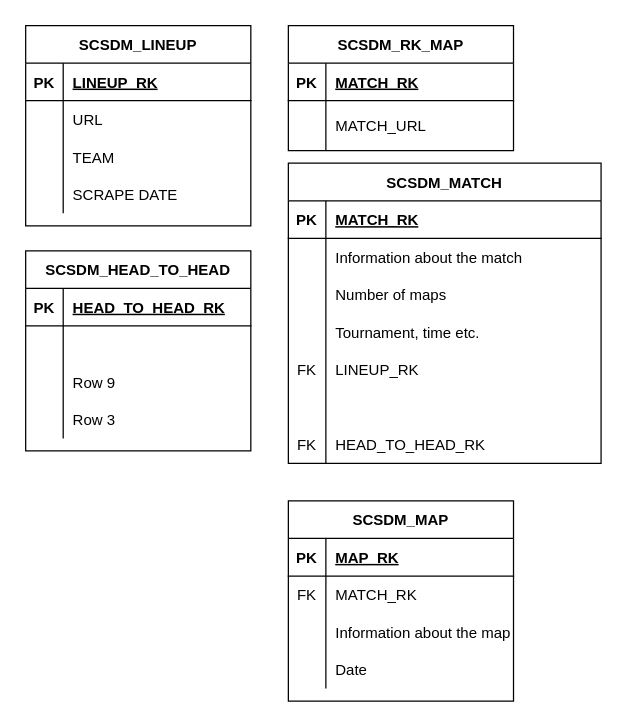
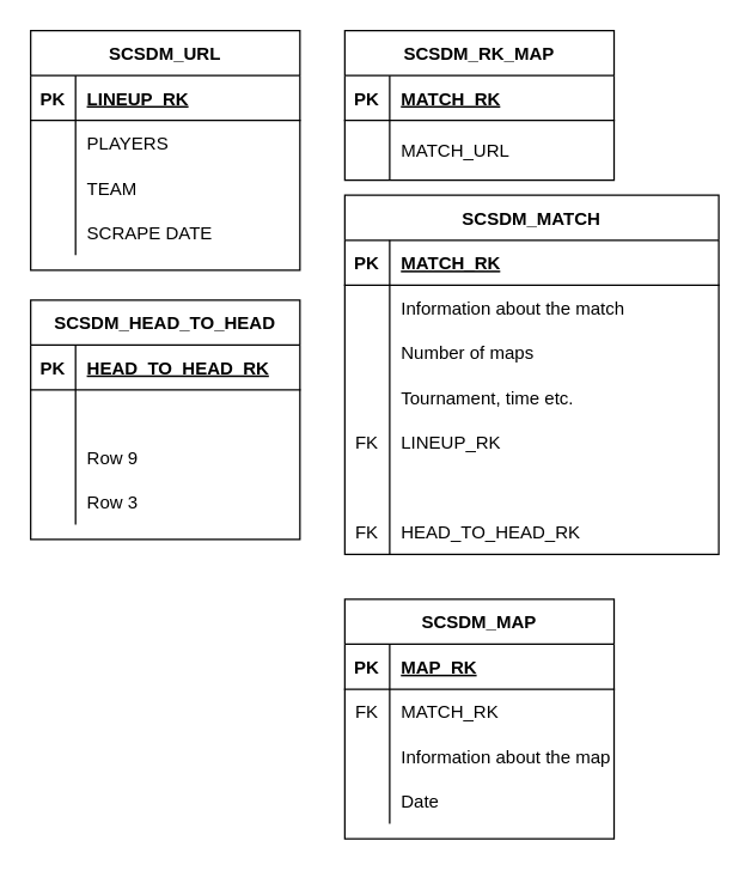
  <mxCell id="0" />
  <mxCell id="1" parent="0" />
  <mxCell id="2" value="SCSDM_RK_MAP" style="shape=table;startSize=30;container=1;collapsible=1;childLayout=tableLayout;fixedRows=1;rowLines=0;fontStyle=1;align=center;resizeLast=1;" vertex="1" parent="1"><mxGeometry x="230" y="20" width="180" height="100" as="geometry" /></mxCell>
  <mxCell id="3" value="" style="shape=partialRectangle;collapsible=0;dropTarget=0;pointerEvents=0;fillColor=none;top=0;left=0;bottom=1;right=0;points=[[0,0.5],[1,0.5]];portConstraint=eastwest;" vertex="1" parent="2"><mxGeometry y="30" width="180" height="30" as="geometry" /></mxCell>
  <mxCell id="4" value="PK" style="shape=partialRectangle;connectable=0;fillColor=none;top=0;left=0;bottom=0;right=0;fontStyle=1;overflow=hidden;" vertex="1" parent="3"><mxGeometry width="30" height="30" as="geometry" /></mxCell>
  <mxCell id="5" value="MATCH_RK" style="shape=partialRectangle;connectable=0;fillColor=none;top=0;left=0;bottom=0;right=0;align=left;spacingLeft=6;fontStyle=5;overflow=hidden;" vertex="1" parent="3"><mxGeometry x="30" width="150" height="30" as="geometry" /></mxCell>
  <mxCell id="6" value="" style="shape=partialRectangle;collapsible=0;dropTarget=0;pointerEvents=0;fillColor=none;top=0;left=0;bottom=0;right=0;points=[[0,0.5],[1,0.5]];portConstraint=eastwest;" vertex="1" parent="2"><mxGeometry y="60" width="180" height="40" as="geometry" /></mxCell>
  <mxCell id="7" value="" style="shape=partialRectangle;connectable=0;fillColor=none;top=0;left=0;bottom=0;right=0;editable=1;overflow=hidden;" vertex="1" parent="6"><mxGeometry width="30" height="40" as="geometry" /></mxCell>
  <mxCell id="8" value="MATCH_URL" style="shape=partialRectangle;connectable=0;fillColor=none;top=0;left=0;bottom=0;right=0;align=left;spacingLeft=6;overflow=hidden;" vertex="1" parent="6"><mxGeometry x="30" width="150" height="40" as="geometry" /></mxCell>
  <mxCell id="9" value="SCSDM_MATCH" style="shape=table;startSize=30;container=1;collapsible=1;childLayout=tableLayout;fixedRows=1;rowLines=0;fontStyle=1;align=center;resizeLast=1;" vertex="1" parent="1"><mxGeometry x="230" y="130" width="250" height="240" as="geometry" /></mxCell>
  <mxCell id="10" value="" style="shape=partialRectangle;collapsible=0;dropTarget=0;pointerEvents=0;fillColor=none;top=0;left=0;bottom=1;right=0;points=[[0,0.5],[1,0.5]];portConstraint=eastwest;" vertex="1" parent="9"><mxGeometry y="30" width="250" height="30" as="geometry" /></mxCell>
  <mxCell id="11" value="PK" style="shape=partialRectangle;connectable=0;fillColor=none;top=0;left=0;bottom=0;right=0;fontStyle=1;overflow=hidden;" vertex="1" parent="10"><mxGeometry width="30" height="30" as="geometry" /></mxCell>
  <mxCell id="12" value="MATCH_RK" style="shape=partialRectangle;connectable=0;fillColor=none;top=0;left=0;bottom=0;right=0;align=left;spacingLeft=6;fontStyle=5;overflow=hidden;" vertex="1" parent="10"><mxGeometry x="30" width="220" height="30" as="geometry" /></mxCell>
  <mxCell id="13" value="" style="shape=partialRectangle;collapsible=0;dropTarget=0;pointerEvents=0;fillColor=none;top=0;left=0;bottom=0;right=0;points=[[0,0.5],[1,0.5]];portConstraint=eastwest;" vertex="1" parent="9"><mxGeometry y="60" width="250" height="30" as="geometry" /></mxCell>
  <mxCell id="14" value="" style="shape=partialRectangle;connectable=0;fillColor=none;top=0;left=0;bottom=0;right=0;editable=1;overflow=hidden;" vertex="1" parent="13"><mxGeometry width="30" height="30" as="geometry" /></mxCell>
  <mxCell id="15" value="Information about the match" style="shape=partialRectangle;connectable=0;fillColor=none;top=0;left=0;bottom=0;right=0;align=left;spacingLeft=6;overflow=hidden;" vertex="1" parent="13"><mxGeometry x="30" width="220" height="30" as="geometry" /></mxCell>
  <mxCell id="16" value="" style="shape=partialRectangle;collapsible=0;dropTarget=0;pointerEvents=0;fillColor=none;top=0;left=0;bottom=0;right=0;points=[[0,0.5],[1,0.5]];portConstraint=eastwest;" vertex="1" parent="9"><mxGeometry y="90" width="250" height="30" as="geometry" /></mxCell>
  <mxCell id="17" value="" style="shape=partialRectangle;connectable=0;fillColor=none;top=0;left=0;bottom=0;right=0;editable=1;overflow=hidden;" vertex="1" parent="16"><mxGeometry width="30" height="30" as="geometry" /></mxCell>
  <mxCell id="18" value="Number of maps" style="shape=partialRectangle;connectable=0;fillColor=none;top=0;left=0;bottom=0;right=0;align=left;spacingLeft=6;overflow=hidden;" vertex="1" parent="16"><mxGeometry x="30" width="220" height="30" as="geometry" /></mxCell>
  <mxCell id="19" value="" style="shape=partialRectangle;collapsible=0;dropTarget=0;pointerEvents=0;fillColor=none;top=0;left=0;bottom=0;right=0;points=[[0,0.5],[1,0.5]];portConstraint=eastwest;" vertex="1" parent="9"><mxGeometry y="120" width="250" height="30" as="geometry" /></mxCell>
  <mxCell id="20" value="" style="shape=partialRectangle;connectable=0;fillColor=none;top=0;left=0;bottom=0;right=0;editable=1;overflow=hidden;" vertex="1" parent="19"><mxGeometry width="30" height="30" as="geometry" /></mxCell>
  <mxCell id="21" value="Tournament, time etc." style="shape=partialRectangle;connectable=0;fillColor=none;top=0;left=0;bottom=0;right=0;align=left;spacingLeft=6;overflow=hidden;" vertex="1" parent="19"><mxGeometry x="30" width="220" height="30" as="geometry" /></mxCell>
  <mxCell id="22" value="" style="shape=partialRectangle;collapsible=0;dropTarget=0;pointerEvents=0;fillColor=none;top=0;left=0;bottom=0;right=0;points=[[0,0.5],[1,0.5]];portConstraint=eastwest;" vertex="1" parent="9"><mxGeometry y="150" width="250" height="30" as="geometry" /></mxCell>
  <mxCell id="23" value="FK" style="shape=partialRectangle;connectable=0;fillColor=none;top=0;left=0;bottom=0;right=0;editable=1;overflow=hidden;" vertex="1" parent="22"><mxGeometry width="30" height="30" as="geometry" /></mxCell>
  <mxCell id="24" value="LINEUP_RK" style="shape=partialRectangle;connectable=0;fillColor=none;top=0;left=0;bottom=0;right=0;align=left;spacingLeft=6;overflow=hidden;" vertex="1" parent="22"><mxGeometry x="30" width="220" height="30" as="geometry" /></mxCell>
  <mxCell id="25" value="" style="shape=partialRectangle;collapsible=0;dropTarget=0;pointerEvents=0;fillColor=none;top=0;left=0;bottom=0;right=0;points=[[0,0.5],[1,0.5]];portConstraint=eastwest;" vertex="1" parent="9"><mxGeometry y="180" width="250" height="30" as="geometry" /></mxCell>
  <mxCell id="26" value="" style="shape=partialRectangle;connectable=0;fillColor=none;top=0;left=0;bottom=0;right=0;editable=1;overflow=hidden;" vertex="1" parent="25"><mxGeometry width="30" height="30" as="geometry" /></mxCell>
  <mxCell id="27" value="" style="shape=partialRectangle;collapsible=0;dropTarget=0;pointerEvents=0;fillColor=none;top=0;left=0;bottom=0;right=0;points=[[0,0.5],[1,0.5]];portConstraint=eastwest;" vertex="1" parent="9"><mxGeometry y="210" width="250" height="30" as="geometry" /></mxCell>
  <mxCell id="28" value="FK" style="shape=partialRectangle;connectable=0;fillColor=none;top=0;left=0;bottom=0;right=0;editable=1;overflow=hidden;" vertex="1" parent="27"><mxGeometry width="30" height="30" as="geometry" /></mxCell>
  <mxCell id="29" value="HEAD_TO_HEAD_RK" style="shape=partialRectangle;connectable=0;fillColor=none;top=0;left=0;bottom=0;right=0;align=left;spacingLeft=6;overflow=hidden;" vertex="1" parent="27"><mxGeometry x="30" width="220" height="30" as="geometry" /></mxCell>
- <mxCell id="30" value="SCSDM_LINEUP" style="shape=table;startSize=30;container=1;collapsible=1;childLayout=tableLayout;fixedRows=1;rowLines=0;fontStyle=1;align=center;resizeLast=1;" vertex="1" parent="1"><mxGeometry x="20" y="20" width="180" height="160" as="geometry" /></mxCell>
+ <mxCell id="30" value="SCSDM_URL" style="shape=table;startSize=30;container=1;collapsible=1;childLayout=tableLayout;fixedRows=1;rowLines=0;fontStyle=1;align=center;resizeLast=1;" vertex="1" parent="1"><mxGeometry x="20" y="20" width="180" height="160" as="geometry" /></mxCell>
  <mxCell id="31" value="" style="shape=partialRectangle;collapsible=0;dropTarget=0;pointerEvents=0;fillColor=none;top=0;left=0;bottom=1;right=0;points=[[0,0.5],[1,0.5]];portConstraint=eastwest;" vertex="1" parent="30"><mxGeometry y="30" width="180" height="30" as="geometry" /></mxCell>
  <mxCell id="32" value="PK" style="shape=partialRectangle;connectable=0;fillColor=none;top=0;left=0;bottom=0;right=0;fontStyle=1;overflow=hidden;" vertex="1" parent="31"><mxGeometry width="30" height="30" as="geometry" /></mxCell>
  <mxCell id="33" value="LINEUP_RK" style="shape=partialRectangle;connectable=0;fillColor=none;top=0;left=0;bottom=0;right=0;align=left;spacingLeft=6;fontStyle=5;overflow=hidden;" vertex="1" parent="31"><mxGeometry x="30" width="150" height="30" as="geometry" /></mxCell>
  <mxCell id="34" value="" style="shape=partialRectangle;collapsible=0;dropTarget=0;pointerEvents=0;fillColor=none;top=0;left=0;bottom=0;right=0;points=[[0,0.5],[1,0.5]];portConstraint=eastwest;" vertex="1" parent="30"><mxGeometry y="60" width="180" height="30" as="geometry" /></mxCell>
  <mxCell id="35" value="" style="shape=partialRectangle;connectable=0;fillColor=none;top=0;left=0;bottom=0;right=0;editable=1;overflow=hidden;" vertex="1" parent="34"><mxGeometry width="30" height="30" as="geometry" /></mxCell>
- <mxCell id="36" value="URL" style="shape=partialRectangle;connectable=0;fillColor=none;top=0;left=0;bottom=0;right=0;align=left;spacingLeft=6;overflow=hidden;" vertex="1" parent="34"><mxGeometry x="30" width="150" height="30" as="geometry" /></mxCell>
+ <mxCell id="36" value="PLAYERS" style="shape=partialRectangle;connectable=0;fillColor=none;top=0;left=0;bottom=0;right=0;align=left;spacingLeft=6;overflow=hidden;" vertex="1" parent="34"><mxGeometry x="30" width="150" height="30" as="geometry" /></mxCell>
  <mxCell id="37" value="" style="shape=partialRectangle;collapsible=0;dropTarget=0;pointerEvents=0;fillColor=none;top=0;left=0;bottom=0;right=0;points=[[0,0.5],[1,0.5]];portConstraint=eastwest;" vertex="1" parent="30"><mxGeometry y="90" width="180" height="30" as="geometry" /></mxCell>
  <mxCell id="38" value="" style="shape=partialRectangle;connectable=0;fillColor=none;top=0;left=0;bottom=0;right=0;editable=1;overflow=hidden;" vertex="1" parent="37"><mxGeometry width="30" height="30" as="geometry" /></mxCell>
  <mxCell id="39" value="TEAM" style="shape=partialRectangle;connectable=0;fillColor=none;top=0;left=0;bottom=0;right=0;align=left;spacingLeft=6;overflow=hidden;" vertex="1" parent="37"><mxGeometry x="30" width="150" height="30" as="geometry" /></mxCell>
  <mxCell id="40" value="" style="shape=partialRectangle;collapsible=0;dropTarget=0;pointerEvents=0;fillColor=none;top=0;left=0;bottom=0;right=0;points=[[0,0.5],[1,0.5]];portConstraint=eastwest;" vertex="1" parent="30"><mxGeometry y="120" width="180" height="30" as="geometry" /></mxCell>
  <mxCell id="41" value="" style="shape=partialRectangle;connectable=0;fillColor=none;top=0;left=0;bottom=0;right=0;editable=1;overflow=hidden;" vertex="1" parent="40"><mxGeometry width="30" height="30" as="geometry" /></mxCell>
  <mxCell id="42" value="SCRAPE DATE" style="shape=partialRectangle;connectable=0;fillColor=none;top=0;left=0;bottom=0;right=0;align=left;spacingLeft=6;overflow=hidden;" vertex="1" parent="40"><mxGeometry x="30" width="150" height="30" as="geometry" /></mxCell>
  <mxCell id="43" value="SCSDM_HEAD_TO_HEAD" style="shape=table;startSize=30;container=1;collapsible=1;childLayout=tableLayout;fixedRows=1;rowLines=0;fontStyle=1;align=center;resizeLast=1;" vertex="1" parent="1"><mxGeometry x="20" y="200" width="180" height="160" as="geometry" /></mxCell>
  <mxCell id="44" value="" style="shape=partialRectangle;collapsible=0;dropTarget=0;pointerEvents=0;fillColor=none;top=0;left=0;bottom=1;right=0;points=[[0,0.5],[1,0.5]];portConstraint=eastwest;" vertex="1" parent="43"><mxGeometry y="30" width="180" height="30" as="geometry" /></mxCell>
  <mxCell id="45" value="PK" style="shape=partialRectangle;connectable=0;fillColor=none;top=0;left=0;bottom=0;right=0;fontStyle=1;overflow=hidden;" vertex="1" parent="44"><mxGeometry width="30" height="30" as="geometry" /></mxCell>
  <mxCell id="46" value="HEAD_TO_HEAD_RK" style="shape=partialRectangle;connectable=0;fillColor=none;top=0;left=0;bottom=0;right=0;align=left;spacingLeft=6;fontStyle=5;overflow=hidden;" vertex="1" parent="44"><mxGeometry x="30" width="150" height="30" as="geometry" /></mxCell>
  <mxCell id="47" value="" style="shape=partialRectangle;collapsible=0;dropTarget=0;pointerEvents=0;fillColor=none;top=0;left=0;bottom=0;right=0;points=[[0,0.5],[1,0.5]];portConstraint=eastwest;" vertex="1" parent="43"><mxGeometry y="60" width="180" height="30" as="geometry" /></mxCell>
  <mxCell id="48" value="" style="shape=partialRectangle;connectable=0;fillColor=none;top=0;left=0;bottom=0;right=0;editable=1;overflow=hidden;" vertex="1" parent="47"><mxGeometry width="30" height="30" as="geometry" /></mxCell>
  <mxCell id="49" value="" style="shape=partialRectangle;collapsible=0;dropTarget=0;pointerEvents=0;fillColor=none;top=0;left=0;bottom=0;right=0;points=[[0,0.5],[1,0.5]];portConstraint=eastwest;" vertex="1" parent="43"><mxGeometry y="90" width="180" height="30" as="geometry" /></mxCell>
  <mxCell id="50" value="" style="shape=partialRectangle;connectable=0;fillColor=none;top=0;left=0;bottom=0;right=0;editable=1;overflow=hidden;" vertex="1" parent="49"><mxGeometry width="30" height="30" as="geometry" /></mxCell>
  <mxCell id="51" value="Row 9" style="shape=partialRectangle;connectable=0;fillColor=none;top=0;left=0;bottom=0;right=0;align=left;spacingLeft=6;overflow=hidden;" vertex="1" parent="49"><mxGeometry x="30" width="150" height="30" as="geometry" /></mxCell>
  <mxCell id="52" value="" style="shape=partialRectangle;collapsible=0;dropTarget=0;pointerEvents=0;fillColor=none;top=0;left=0;bottom=0;right=0;points=[[0,0.5],[1,0.5]];portConstraint=eastwest;" vertex="1" parent="43"><mxGeometry y="120" width="180" height="30" as="geometry" /></mxCell>
  <mxCell id="53" value="" style="shape=partialRectangle;connectable=0;fillColor=none;top=0;left=0;bottom=0;right=0;editable=1;overflow=hidden;" vertex="1" parent="52"><mxGeometry width="30" height="30" as="geometry" /></mxCell>
  <mxCell id="54" value="Row 3" style="shape=partialRectangle;connectable=0;fillColor=none;top=0;left=0;bottom=0;right=0;align=left;spacingLeft=6;overflow=hidden;" vertex="1" parent="52"><mxGeometry x="30" width="150" height="30" as="geometry" /></mxCell>
  <mxCell id="55" value="SCSDM_MAP" style="shape=table;startSize=30;container=1;collapsible=1;childLayout=tableLayout;fixedRows=1;rowLines=0;fontStyle=1;align=center;resizeLast=1;" vertex="1" parent="1"><mxGeometry x="230" y="400" width="180" height="160" as="geometry" /></mxCell>
  <mxCell id="56" value="" style="shape=partialRectangle;collapsible=0;dropTarget=0;pointerEvents=0;fillColor=none;top=0;left=0;bottom=1;right=0;points=[[0,0.5],[1,0.5]];portConstraint=eastwest;" vertex="1" parent="55"><mxGeometry y="30" width="180" height="30" as="geometry" /></mxCell>
  <mxCell id="57" value="PK" style="shape=partialRectangle;connectable=0;fillColor=none;top=0;left=0;bottom=0;right=0;fontStyle=1;overflow=hidden;" vertex="1" parent="56"><mxGeometry width="30" height="30" as="geometry" /></mxCell>
  <mxCell id="58" value="MAP_RK" style="shape=partialRectangle;connectable=0;fillColor=none;top=0;left=0;bottom=0;right=0;align=left;spacingLeft=6;fontStyle=5;overflow=hidden;" vertex="1" parent="56"><mxGeometry x="30" width="150" height="30" as="geometry" /></mxCell>
  <mxCell id="59" value="" style="shape=partialRectangle;collapsible=0;dropTarget=0;pointerEvents=0;fillColor=none;top=0;left=0;bottom=0;right=0;points=[[0,0.5],[1,0.5]];portConstraint=eastwest;" vertex="1" parent="55"><mxGeometry y="60" width="180" height="30" as="geometry" /></mxCell>
  <mxCell id="60" value="FK" style="shape=partialRectangle;connectable=0;fillColor=none;top=0;left=0;bottom=0;right=0;editable=1;overflow=hidden;" vertex="1" parent="59"><mxGeometry width="30" height="30" as="geometry" /></mxCell>
  <mxCell id="61" value="MATCH_RK" style="shape=partialRectangle;connectable=0;fillColor=none;top=0;left=0;bottom=0;right=0;align=left;spacingLeft=6;overflow=hidden;" vertex="1" parent="59"><mxGeometry x="30" width="150" height="30" as="geometry" /></mxCell>
  <mxCell id="62" value="" style="shape=partialRectangle;collapsible=0;dropTarget=0;pointerEvents=0;fillColor=none;top=0;left=0;bottom=0;right=0;points=[[0,0.5],[1,0.5]];portConstraint=eastwest;" vertex="1" parent="55"><mxGeometry y="90" width="180" height="30" as="geometry" /></mxCell>
  <mxCell id="63" value="" style="shape=partialRectangle;connectable=0;fillColor=none;top=0;left=0;bottom=0;right=0;editable=1;overflow=hidden;" vertex="1" parent="62"><mxGeometry width="30" height="30" as="geometry" /></mxCell>
  <mxCell id="64" value="Information about the map" style="shape=partialRectangle;connectable=0;fillColor=none;top=0;left=0;bottom=0;right=0;align=left;spacingLeft=6;overflow=hidden;" vertex="1" parent="62"><mxGeometry x="30" width="150" height="30" as="geometry" /></mxCell>
  <mxCell id="65" value="" style="shape=partialRectangle;collapsible=0;dropTarget=0;pointerEvents=0;fillColor=none;top=0;left=0;bottom=0;right=0;points=[[0,0.5],[1,0.5]];portConstraint=eastwest;" vertex="1" parent="55"><mxGeometry y="120" width="180" height="30" as="geometry" /></mxCell>
  <mxCell id="66" value="" style="shape=partialRectangle;connectable=0;fillColor=none;top=0;left=0;bottom=0;right=0;editable=1;overflow=hidden;" vertex="1" parent="65"><mxGeometry width="30" height="30" as="geometry" /></mxCell>
  <mxCell id="67" value="Date" style="shape=partialRectangle;connectable=0;fillColor=none;top=0;left=0;bottom=0;right=0;align=left;spacingLeft=6;overflow=hidden;" vertex="1" parent="65"><mxGeometry x="30" width="150" height="30" as="geometry" /></mxCell>
